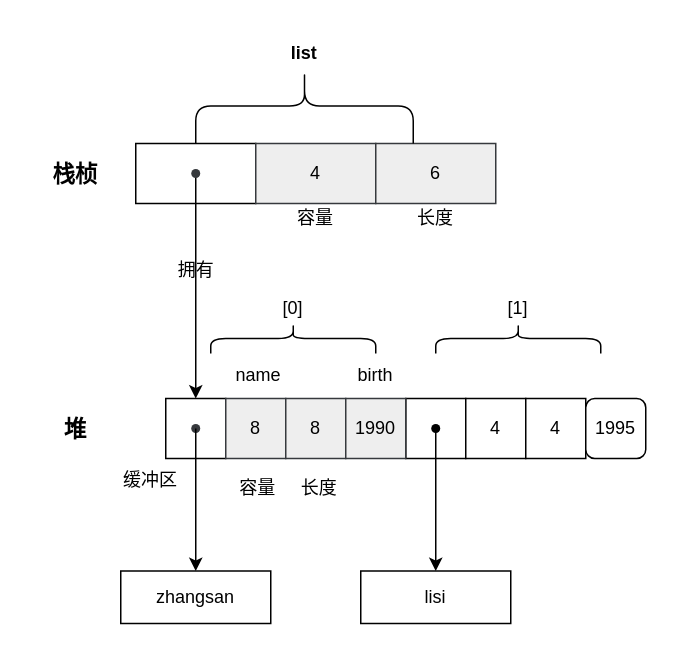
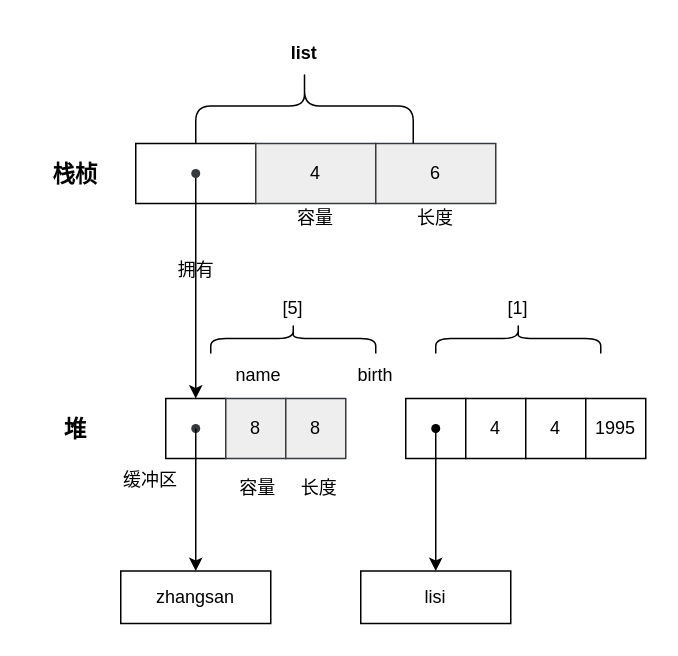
  <mxCell id="0" />
  <mxCell id="1" parent="0" />
  <mxCell id="2" value="" style="rounded=0;whiteSpace=wrap;html=1;" vertex="1" parent="1"><mxGeometry x="270" y="265" width="40" height="40" as="geometry" /></mxCell>
  <mxCell id="3" value="" style="rounded=0;whiteSpace=wrap;html=1;" vertex="1" parent="1"><mxGeometry x="110" y="265" width="40" height="40" as="geometry" /></mxCell>
  <mxCell id="4" value="" style="rounded=0;whiteSpace=wrap;html=1;" parent="1" vertex="1"><mxGeometry x="90" y="95" width="80" height="40" as="geometry" /></mxCell>
  <mxCell id="5" value="4" style="rounded=0;whiteSpace=wrap;html=1;fillColor=#eeeeee;strokeColor=#36393d;" parent="1" vertex="1"><mxGeometry x="170" y="95" width="80" height="40" as="geometry" /></mxCell>
  <mxCell id="6" value="6" style="rounded=0;whiteSpace=wrap;html=1;fillColor=#eeeeee;strokeColor=#36393d;" parent="1" vertex="1"><mxGeometry x="250" y="95" width="80" height="40" as="geometry" /></mxCell>
  <mxCell id="7" value="&lt;b&gt;&lt;font style=&quot;font-size: 15px;&quot;&gt;栈桢&lt;/font&gt;&lt;/b&gt;" style="text;html=1;strokeColor=none;fillColor=none;align=center;verticalAlign=middle;whiteSpace=wrap;rounded=0;" parent="1" vertex="1"><mxGeometry x="20" y="100" width="60" height="30" as="geometry" /></mxCell>
  <mxCell id="8" value="" style="rounded=0;whiteSpace=wrap;html=1;shape=waypoint;sketch=0;fillStyle=solid;size=6;pointerEvents=1;points=[];fillColor=#eeeeee;resizable=0;rotatable=0;perimeter=centerPerimeter;snapToPoint=1;strokeColor=#36393d;" parent="1" vertex="1"><mxGeometry x="110" y="265" width="40" height="40" as="geometry" /></mxCell>
  <mxCell id="9" value="" style="endArrow=classic;html=1;rounded=0;" parent="1" source="23" edge="1"><mxGeometry width="50" height="50" relative="1" as="geometry"><mxPoint x="280" y="215" as="sourcePoint" /><mxPoint x="130" y="265" as="targetPoint" /></mxGeometry></mxCell>
  <mxCell id="10" value="拥有" style="text;html=1;align=center;verticalAlign=middle;resizable=0;points=[];autosize=1;strokeColor=none;fillColor=none;" parent="1" vertex="1"><mxGeometry x="105" y="165" width="50" height="30" as="geometry" /></mxCell>
  <mxCell id="11" value="&lt;b&gt;&lt;font style=&quot;font-size: 15px;&quot;&gt;堆&lt;/font&gt;&lt;/b&gt;" style="text;html=1;strokeColor=none;fillColor=none;align=center;verticalAlign=middle;whiteSpace=wrap;rounded=0;" parent="1" vertex="1"><mxGeometry x="20" y="270" width="60" height="30" as="geometry" /></mxCell>
  <mxCell id="12" value="" style="shape=curlyBracket;whiteSpace=wrap;html=1;rounded=1;labelPosition=left;verticalLabelPosition=middle;align=right;verticalAlign=middle;direction=south;" parent="1" vertex="1"><mxGeometry x="130" y="45" width="145" height="50" as="geometry" /></mxCell>
  <mxCell id="13" value="8" style="rounded=0;whiteSpace=wrap;html=1;fillColor=#eeeeee;strokeColor=#36393d;" parent="1" vertex="1"><mxGeometry x="150" y="265" width="40" height="40" as="geometry" /></mxCell>
  <mxCell id="14" value="8" style="rounded=0;whiteSpace=wrap;html=1;fillColor=#eeeeee;strokeColor=#36393d;" parent="1" vertex="1"><mxGeometry x="190" y="265" width="40" height="40" as="geometry" /></mxCell>
- <mxCell id="15" value="1990" style="rounded=0;whiteSpace=wrap;html=1;fillColor=#eeeeee;strokeColor=#36393d;" parent="1" vertex="1"><mxGeometry x="230" y="265" width="40" height="40" as="geometry" /></mxCell>
  <mxCell id="16" value="" style="rounded=0;whiteSpace=wrap;html=1;shape=waypoint;sketch=0;fillStyle=solid;size=6;pointerEvents=1;points=[];fillColor=none;resizable=0;rotatable=0;perimeter=centerPerimeter;snapToPoint=1;" parent="1" vertex="1"><mxGeometry x="270" y="265" width="40" height="40" as="geometry" /></mxCell>
  <mxCell id="17" value="4" style="rounded=0;whiteSpace=wrap;html=1;" parent="1" vertex="1"><mxGeometry x="310" y="265" width="40" height="40" as="geometry" /></mxCell>
  <mxCell id="18" value="4" style="rounded=0;whiteSpace=wrap;html=1;" parent="1" vertex="1"><mxGeometry x="350" y="265" width="40" height="40" as="geometry" /></mxCell>
- <mxCell id="19" value="1995" style="whiteSpace=wrap;html=1;rounded=1;" parent="1" vertex="1"><mxGeometry x="390" y="265" width="40" height="40" as="geometry" /></mxCell>
+ <mxCell id="19" value="1995" style="rounded=0;whiteSpace=wrap;html=1;" parent="1" vertex="1"><mxGeometry x="390" y="265" width="40" height="40" as="geometry" /></mxCell>
  <mxCell id="20" value="容量" style="text;html=1;strokeColor=none;fillColor=none;align=center;verticalAlign=middle;whiteSpace=wrap;rounded=0;" parent="1" vertex="1"><mxGeometry x="180" y="130" width="60" height="30" as="geometry" /></mxCell>
  <mxCell id="21" value="长度" style="text;html=1;strokeColor=none;fillColor=none;align=center;verticalAlign=middle;whiteSpace=wrap;rounded=0;" parent="1" vertex="1"><mxGeometry x="260" y="130" width="60" height="30" as="geometry" /></mxCell>
  <mxCell id="22" value="&lt;b&gt;list&lt;/b&gt;" style="text;html=1;strokeColor=none;fillColor=none;align=center;verticalAlign=middle;whiteSpace=wrap;rounded=0;" parent="1" vertex="1"><mxGeometry x="159" y="20" width="87" height="30" as="geometry" /></mxCell>
  <mxCell id="23" value="" style="shape=waypoint;sketch=0;fillStyle=solid;size=6;pointerEvents=1;points=[];fillColor=#eeeeee;resizable=0;rotatable=0;perimeter=centerPerimeter;snapToPoint=1;rounded=0;strokeColor=#36393d;" parent="1" vertex="1"><mxGeometry x="90" y="95" width="80" height="40" as="geometry" /></mxCell>
  <mxCell id="24" value="zhangsan" style="rounded=0;whiteSpace=wrap;html=1;" vertex="1" parent="1"><mxGeometry x="80" y="380" width="100" height="35" as="geometry" /></mxCell>
  <mxCell id="25" value="容量" style="text;html=1;align=center;verticalAlign=middle;whiteSpace=wrap;rounded=0;" vertex="1" parent="1"><mxGeometry x="151" y="315" width="41" height="20" as="geometry" /></mxCell>
  <mxCell id="26" value="长度" style="text;html=1;align=center;verticalAlign=middle;whiteSpace=wrap;rounded=0;" vertex="1" parent="1"><mxGeometry x="192" y="315" width="41" height="20" as="geometry" /></mxCell>
  <mxCell id="27" value="" style="endArrow=classic;html=1;rounded=0;entryX=0.5;entryY=0;entryDx=0;entryDy=0;" edge="1" parent="1" source="8" target="24"><mxGeometry width="50" height="50" relative="1" as="geometry"><mxPoint x="130" y="285" as="sourcePoint" /><mxPoint x="130" y="375" as="targetPoint" /></mxGeometry></mxCell>
  <mxCell id="28" value="缓冲区" style="text;html=1;align=center;verticalAlign=middle;whiteSpace=wrap;rounded=0;" vertex="1" parent="1"><mxGeometry x="70" y="305" width="60" height="30" as="geometry" /></mxCell>
  <mxCell id="29" value="name" style="text;html=1;align=center;verticalAlign=middle;whiteSpace=wrap;rounded=0;" vertex="1" parent="1"><mxGeometry x="141.5" y="235" width="60" height="30" as="geometry" /></mxCell>
  <mxCell id="30" value="birth" style="text;html=1;align=center;verticalAlign=middle;whiteSpace=wrap;rounded=0;" vertex="1" parent="1"><mxGeometry x="220" y="235" width="60" height="30" as="geometry" /></mxCell>
  <mxCell id="31" value="lisi" style="rounded=0;whiteSpace=wrap;html=1;" vertex="1" parent="1"><mxGeometry x="240" y="380" width="100" height="35" as="geometry" /></mxCell>
  <mxCell id="32" value="" style="endArrow=classic;html=1;rounded=0;entryX=0.5;entryY=0;entryDx=0;entryDy=0;" edge="1" parent="1" source="16" target="31"><mxGeometry width="50" height="50" relative="1" as="geometry"><mxPoint x="300" y="365" as="sourcePoint" /><mxPoint x="350" y="315" as="targetPoint" /></mxGeometry></mxCell>
  <mxCell id="33" value="" style="shape=curlyBracket;whiteSpace=wrap;html=1;rounded=1;flipH=1;labelPosition=right;verticalLabelPosition=middle;align=left;verticalAlign=middle;direction=south;" vertex="1" parent="1"><mxGeometry x="140" y="215" width="110" height="20" as="geometry" /></mxCell>
- <mxCell id="34" value="[0]" style="text;html=1;align=center;verticalAlign=middle;whiteSpace=wrap;rounded=0;" vertex="1" parent="1"><mxGeometry x="165" y="190" width="60" height="30" as="geometry" /></mxCell>
+ <mxCell id="34" value="[5]" style="text;html=1;align=center;verticalAlign=middle;whiteSpace=wrap;rounded=0;" vertex="1" parent="1"><mxGeometry x="165" y="190" width="60" height="30" as="geometry" /></mxCell>
  <mxCell id="35" value="" style="shape=curlyBracket;whiteSpace=wrap;html=1;rounded=1;flipH=1;labelPosition=right;verticalLabelPosition=middle;align=left;verticalAlign=middle;direction=south;" vertex="1" parent="1"><mxGeometry x="290" y="215" width="110" height="20" as="geometry" /></mxCell>
  <mxCell id="36" value="[1]" style="text;html=1;align=center;verticalAlign=middle;whiteSpace=wrap;rounded=0;" vertex="1" parent="1"><mxGeometry x="315" y="190" width="60" height="30" as="geometry" /></mxCell>
